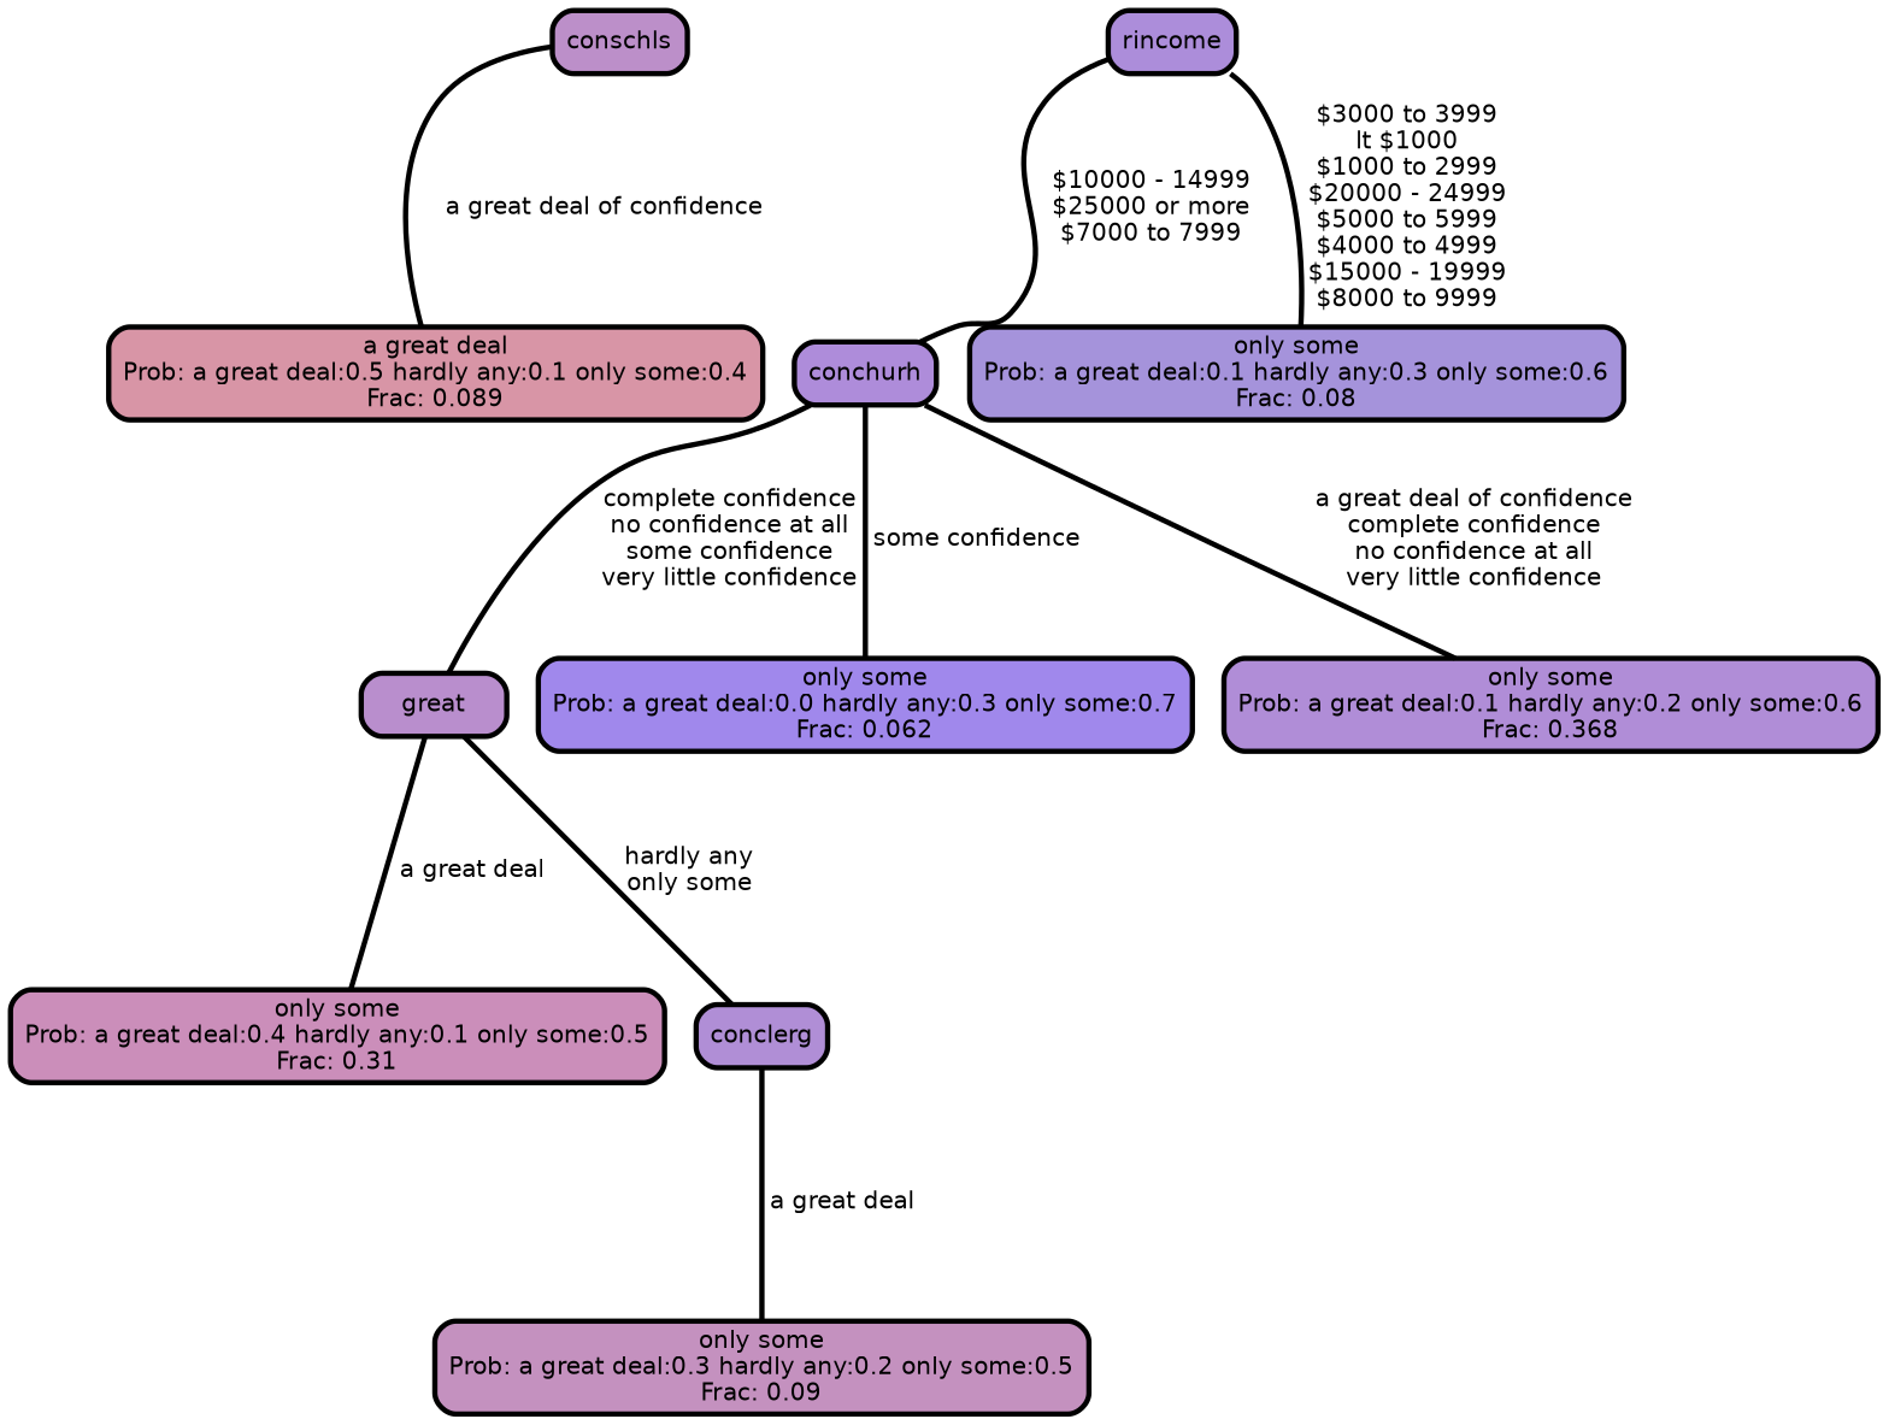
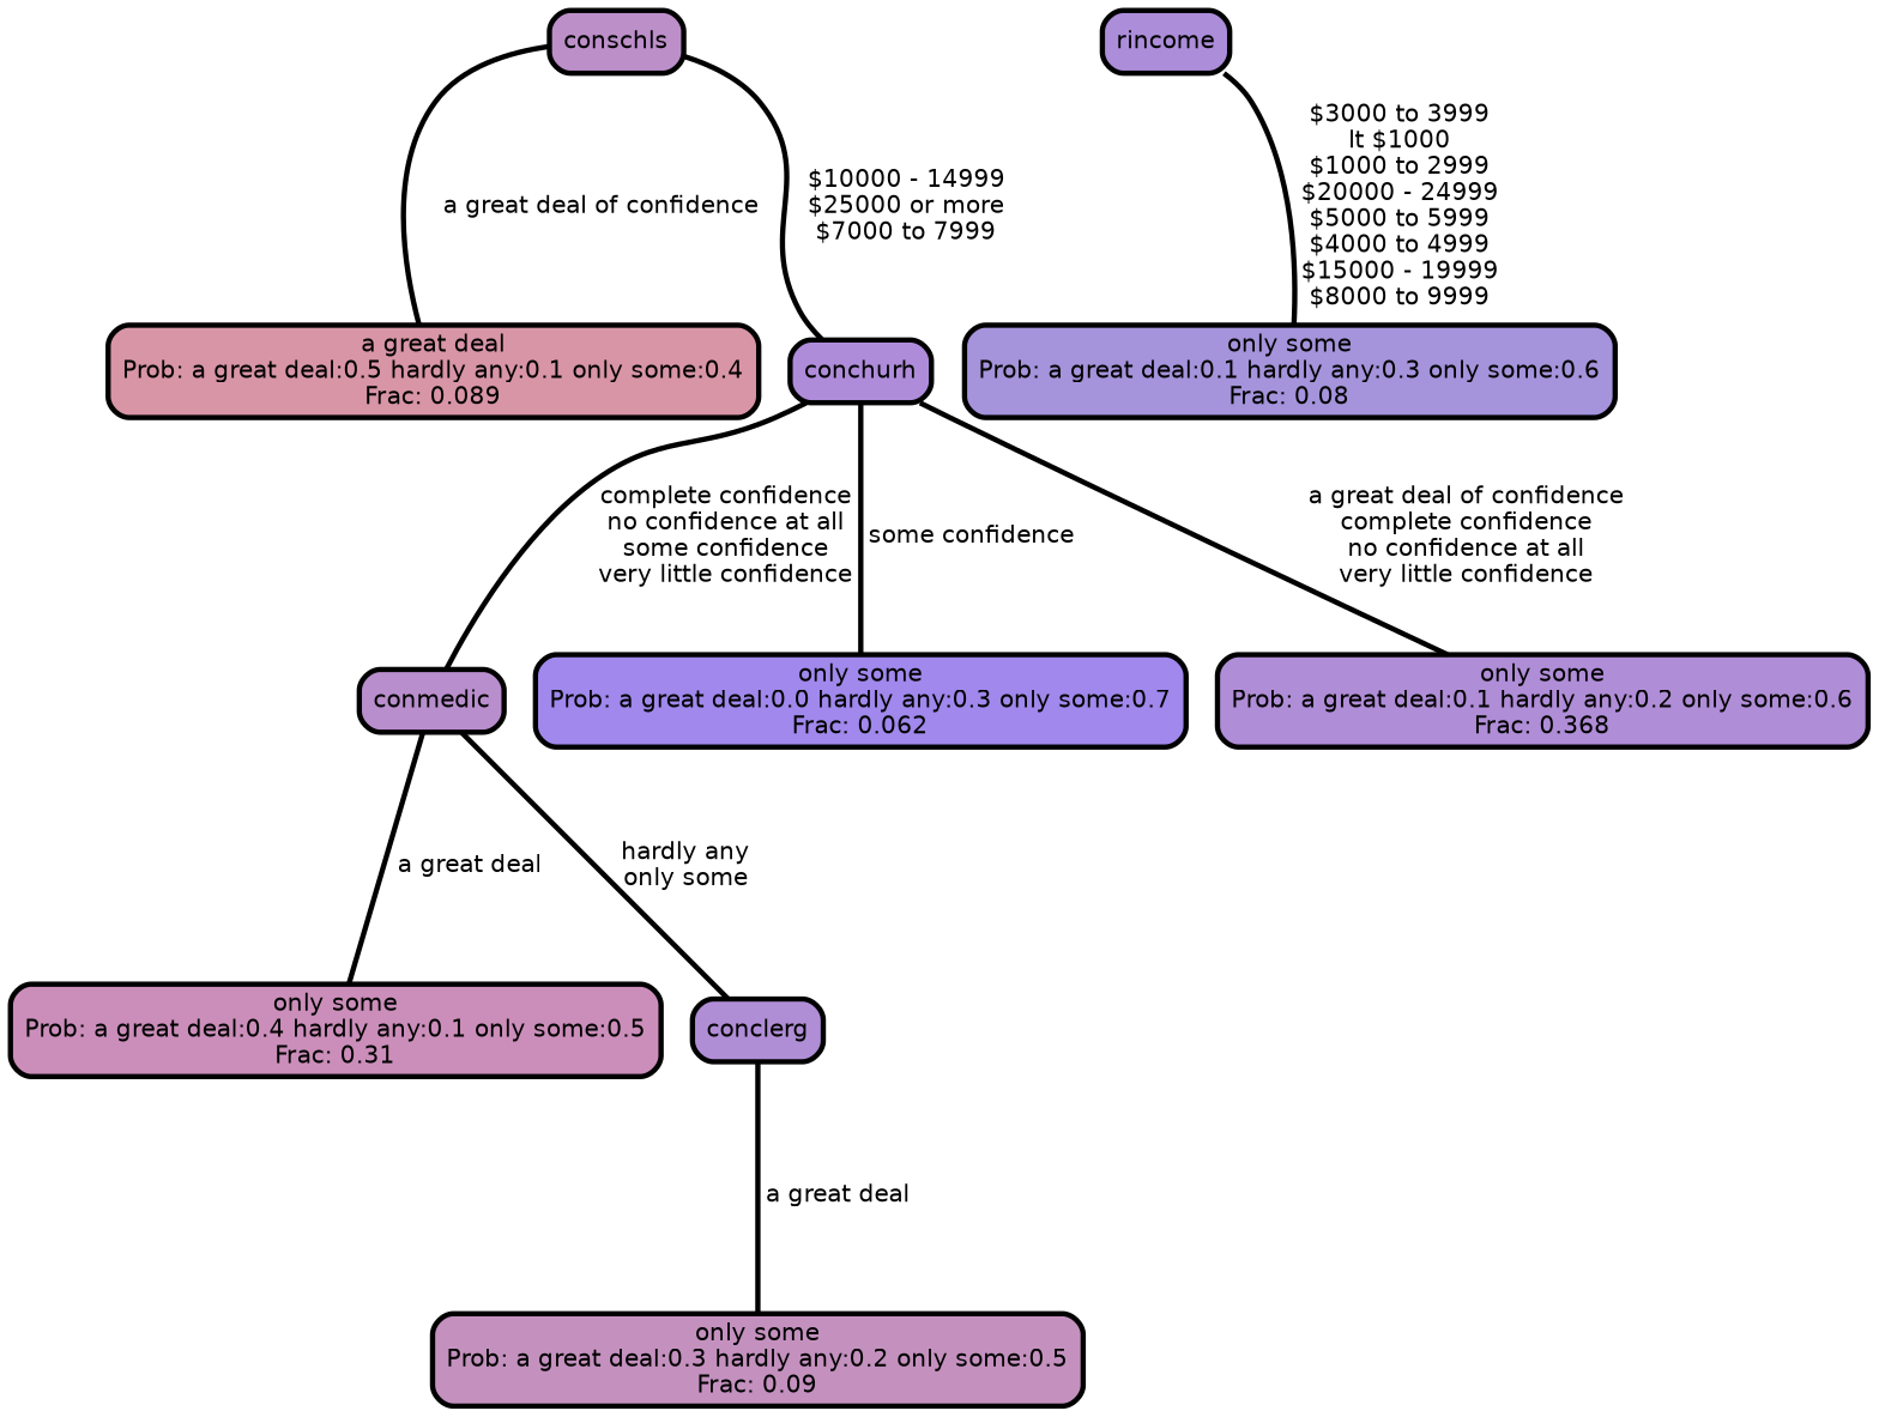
  graph {
    ranksep="0 equally"
    splines=straight
    node [color=black fontcolor=black fontname=helvetica penwidth=3 shape=box style="filled, rounded"]
    edge [color=black fontname=helvetica penwidth=3]
    n1 [fillcolor="#d895a6" label="a great deal\nProb: a great deal:0.5 hardly any:0.1 only some:0.4\nFrac: 0.089"]
    n2 [fillcolor="#bc8fc9" label=conschls]
-   n3 [fillcolor="#b98ecd" label=great]
+   n3 [fillcolor="#b98ecd" label=conmedic]
    n4 [fillcolor="#cb8eba" label="only some\nProb: a great deal:0.4 hardly any:0.1 only some:0.5\nFrac: 0.31"]
    n5 [fillcolor="#b08ed6" label=conclerg]
    n6 [fillcolor="#c491bf" label="only some\nProb: a great deal:0.3 hardly any:0.2 only some:0.5\nFrac: 0.09"]
    n7 [fillcolor="#ac8dda" label=rincome]
    n8 [fillcolor="#a593db" label="only some\nProb: a great deal:0.1 hardly any:0.3 only some:0.6\nFrac: 0.08"]
    n9 [fillcolor="#ae8cda" label=conchurh]
    n10 [fillcolor="#a088ec" label="only some\nProb: a great deal:0.0 hardly any:0.3 only some:0.7\nFrac: 0.062"]
    n11 [fillcolor="#b08dd7" label="only some\nProb: a great deal:0.1 hardly any:0.2 only some:0.6\nFrac: 0.368"]
    subgraph sub_1 {
      rank=same
    }
    n2 -- n1 [label=" a great deal of confidence"]
    n3 -- n4 [label=" a great deal"]
    n3 -- n5 [label=" hardly any\n only some"]
    n5 -- n6 [label=" a great deal"]
    n7 -- n8 [label=" $3000 to 3999\n lt $1000\n $1000 to 2999\n $20000 - 24999\n $5000 to 5999\n $4000 to 4999\n $15000 - 19999\n $8000 to 9999"]
-   n7 -- n9 [label=" $10000 - 14999\n $25000 or more\n $7000 to 7999"]
+   n2 -- n9 [label=" $10000 - 14999\n $25000 or more\n $7000 to 7999"]
    n9 -- n3 [label=" complete confidence\n no confidence at all\n some confidence\n very little confidence"]
    n9 -- n10 [label=" some confidence"]
    n9 -- n11 [label=" a great deal of confidence\n complete confidence\n no confidence at all\n very little confidence"]
  }
